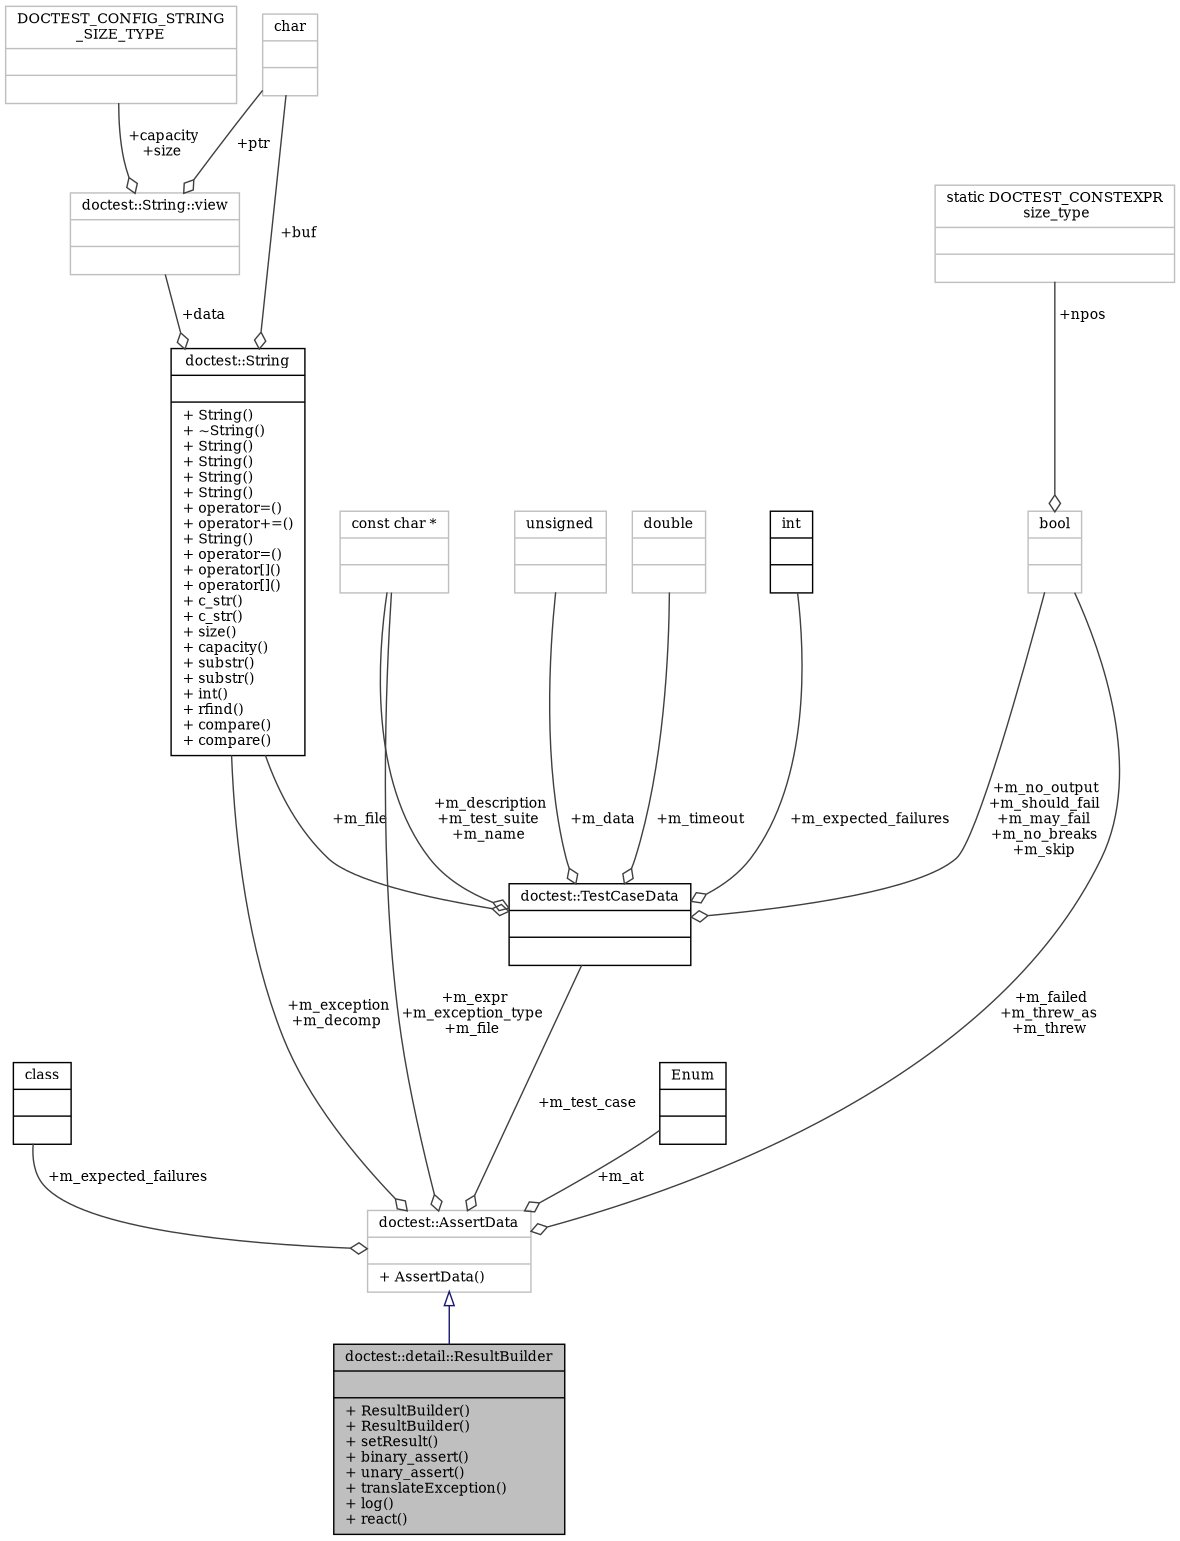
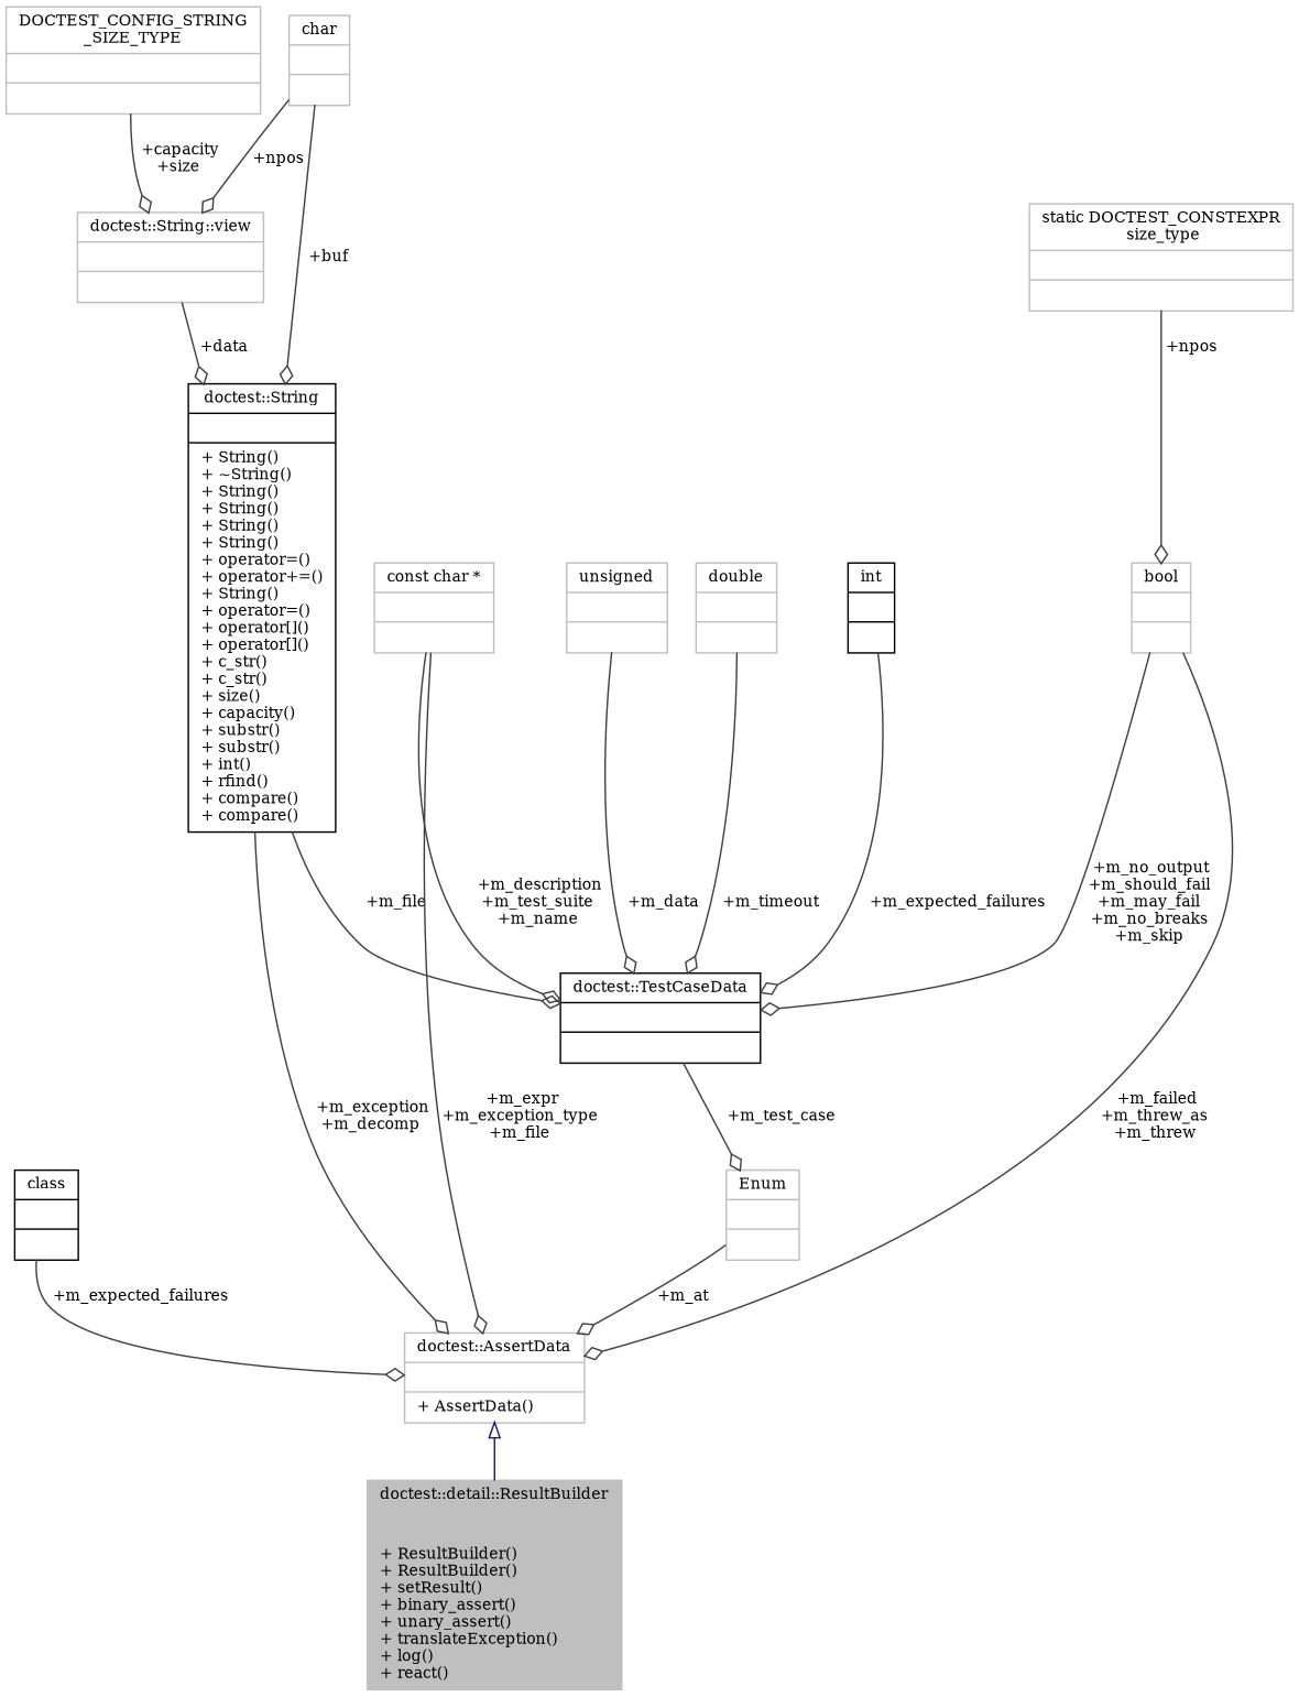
  digraph {
    fontname="DejaVu Serif"
    node [color=grey75 fillcolor=white fontname="DejaVu Serif" fontsize=10 shape=record style=filled]
    edge [color=grey25 fontname="DejaVu Serif" fontsize=10 labelfontname=Helvetica labelfontsize=10 style=solid arrowhead=odiamond]
-   n1 [color=black fillcolor=grey75 fontcolor=black height=0.2 label="{doctest::detail::ResultBuilder\n||+ ResultBuilder()\l+ ResultBuilder()\l+ setResult()\l+ binary_assert()\l+ unary_assert()\l+ translateException()\l+ log()\l+ react()\l}" width=0.4]
+   n1 [fillcolor=grey75 fontcolor=black height=0.2 label="{doctest::detail::ResultBuilder\n||+ ResultBuilder()\l+ ResultBuilder()\l+ setResult()\l+ binary_assert()\l+ unary_assert()\l+ translateException()\l+ log()\l+ react()\l}" width=0.4]
    n2 [height=0.2 label="{doctest::AssertData\n||+ AssertData()\l}" width=0.4]
    n3 [color=black height=0.2 label="{class\n||}" width=0.4]
    n4 [color=black height=0.2 label="{doctest::TestCaseData\n||}" width=0.4]
    n5 [height=0.2 label="{double\n||}" width=0.4]
    n6 [color=black height=0.2 label="{doctest::String\n||+ String()\l+ ~String()\l+ String()\l+ String()\l+ String()\l+ String()\l+ operator=()\l+ operator+=()\l+ String()\l+ operator=()\l+ operator[]()\l+ operator[]()\l+ c_str()\l+ c_str()\l+ size()\l+ capacity()\l+ substr()\l+ substr()\l+ int()\l+ rfind()\l+ compare()\l+ compare()\l}" width=0.4]
    n7 [height=0.2 label="{static DOCTEST_CONSTEXPR\l size_type\n||}" width=0.4]
    n8 [height=0.2 label="{bool\n||}" width=0.4]
    n9 [height=0.2 label="{doctest::String::view\n||}" width=0.4]
    n10 [height=0.2 label="{char\n||}" width=0.4]
    n11 [height=0.2 label="{DOCTEST_CONFIG_STRING\l_SIZE_TYPE\n||}" width=0.4]
    n12 [color=black height=0.2 label="{int\n||}" width=0.4]
    n13 [height=0.2 label="{const char *\n||}" width=0.4]
    n14 [height=0.2 label="{unsigned\n||}" width=0.4]
-   n15 [color=black height=0.2 label="{Enum\n||}" width=0.4]
+   n15 [height=0.2 label="{Enum\n||}" width=0.4]
    n2 -> n1 [arrowtail=onormal color=midnightblue dir=back arrowhead=""]
    n3 -> n2 [label=" +m_expected_failures"]
-   n4 -> n2 [label=" +m_test_case"]
+   n4 -> n15 [label=" +m_test_case"]
    n5 -> n4 [label=" +m_timeout"]
    n6 -> n2 [label=" +m_exception\n+m_decomp"]
    n6 -> n4 [label=" +m_file"]
    n7 -> n8 [label=" +npos"]
    n8 -> n2 [label=" +m_failed\n+m_threw_as\n+m_threw"]
    n8 -> n4 [label=" +m_no_output\n+m_should_fail\n+m_may_fail\n+m_no_breaks\n+m_skip"]
    n9 -> n6 [label=" +data"]
    n10 -> n6 [label=" +buf"]
-   n10 -> n9 [label=" +ptr"]
+   n10 -> n9 [label=" +npos"]
    n11 -> n9 [label=" +capacity\n+size"]
    n12 -> n4 [label=" +m_expected_failures"]
    n13 -> n2 [label=" +m_expr\n+m_exception_type\n+m_file"]
    n13 -> n4 [label=" +m_description\n+m_test_suite\n+m_name"]
    n14 -> n4 [label=" +m_data"]
    n15 -> n2 [label=" +m_at"]
  }
